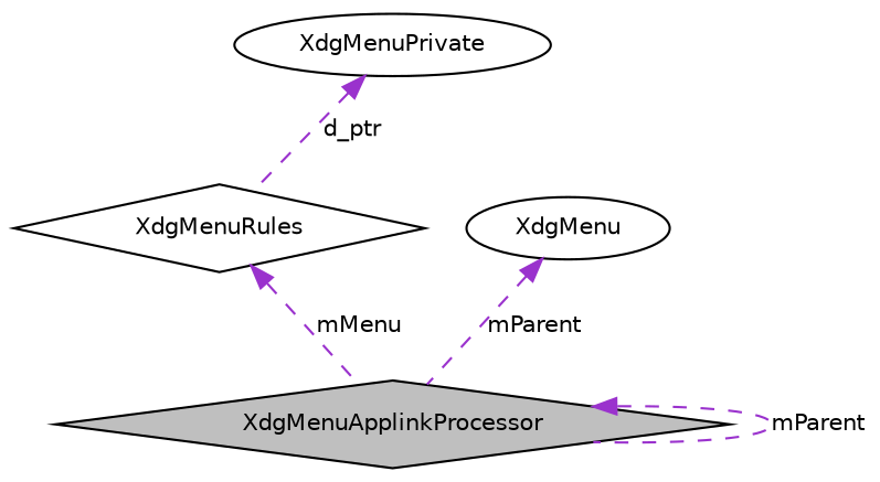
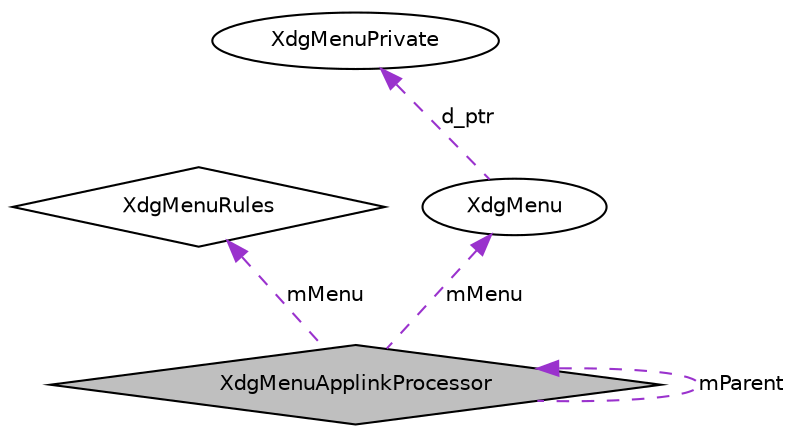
  digraph {
    node [color=black fillcolor=white fontname=Helvetica fontsize=10 shape=diamond style=filled]
    edge [color=darkorchid3 dir=back fontname=Helvetica fontsize=10 labelfontname=Helvetica labelfontsize=10 style=dashed]
    n1 [fillcolor=grey75 fontcolor=black height=0.2 label=XdgMenuApplinkProcessor width=0.4]
    n2 [height=0.2 label=XdgMenuRules width=0.4]
    n3 [height=0.2 label=XdgMenu shape=ellipse width=0.4]
    n4 [height=0.2 label=XdgMenuPrivate shape=ellipse width=0.4]
    n1 -> n1 [label=mParent]
    n2 -> n1 [label=mMenu]
-   n3 -> n1 [label=mParent]
-   n4 -> n2 [label=d_ptr]
+   n3 -> n1 [label=mMenu]
+   n4 -> n3 [label=d_ptr]
  }
